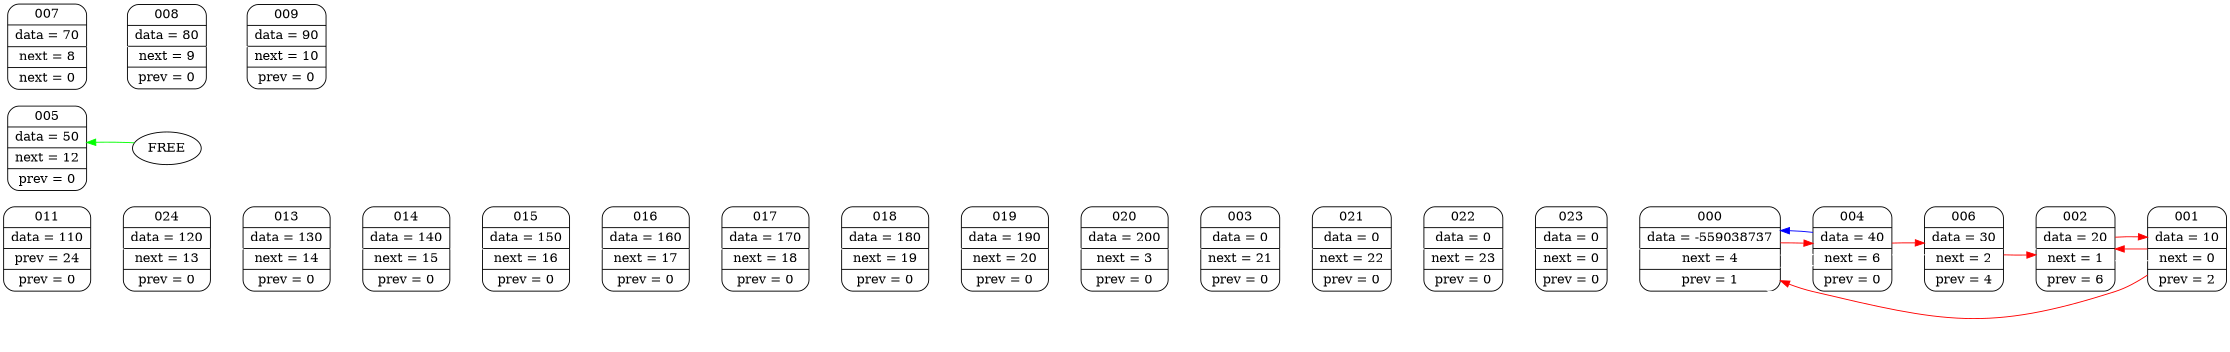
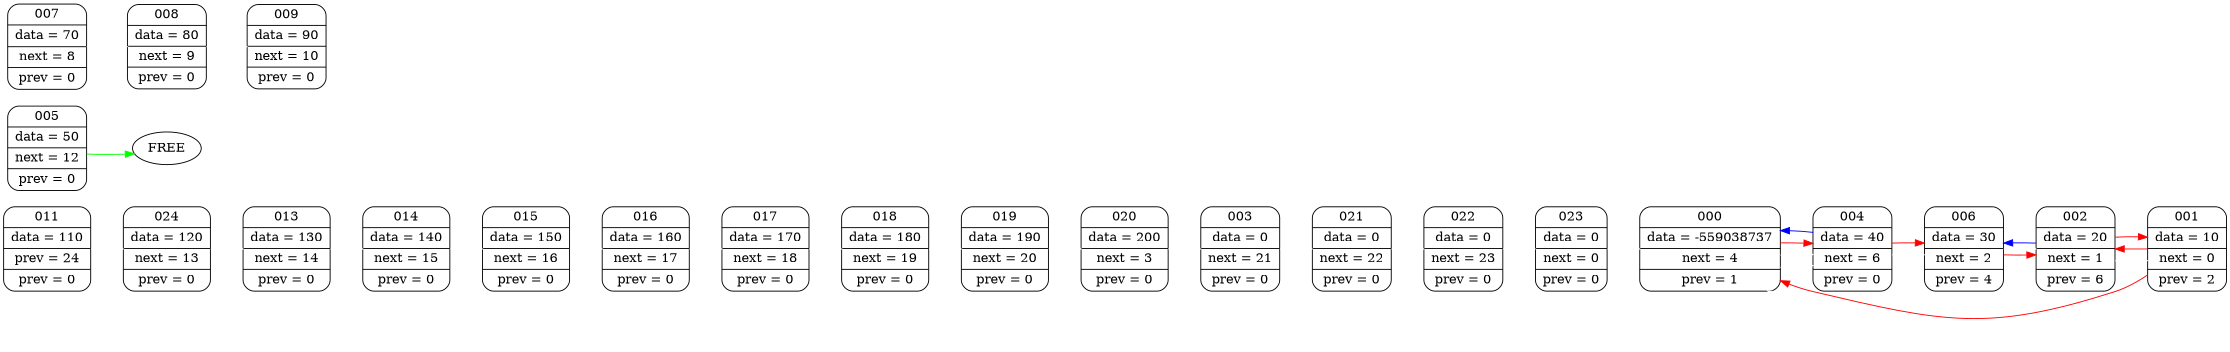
  digraph {
    rankdir=LR
    node [shape=Mrecord]
    edge [color=white weight=1000]
    n1 [label=" {000} | {data = -559038737} | {next = 4} |{ prev = 1 }"]
    n2 [label=" {004} | {data = 40} | {next = 6} |{ prev = 0 }"]
    n3 [label=" {001} | {data = 10} | {next = 0} |{ prev = 2 }"]
    n4 [label=" {002} | {data = 20} | {next = 1} |{ prev = 6 }"]
    n5 [label=" {006} | {data = 30} | {next = 2} |{ prev = 4 }"]
    n6 [label=" {003} | {data = 0} | {next = 21} |{ prev = 0 }"]
    n7 [label=" {021} | {data = 0} | {next = 22} |{ prev = 0 }"]
    n8 [label=" {022} | {data = 0} | {next = 23} |{ prev = 0 }"]
    n9 [label=" {005} | {data = 50} | {next = 12} |{ prev = 0 }"]
-   n10 [label=" {007} | {data = 70} | {next = 8} |{ next = 0 }"]
+   n10 [label=" {007} | {data = 70} | {next = 8} |{ prev = 0 }"]
    n11 [label=" {008} | {data = 80} | {next = 9} |{ prev = 0 }"]
    n12 [label=" {009} | {data = 90} | {next = 10} |{ prev = 0 }"]
    n13 [label=" {011} | {data = 110} | {prev = 24} |{ prev = 0 }"]
    n14 [label=" {024} | {data = 120} | {next = 13} |{ prev = 0 }"]
    n15 [label=" {013} | {data = 130} | {next = 14} |{ prev = 0 }"]
    n16 [label=" {014} | {data = 140} | {next = 15} |{ prev = 0 }"]
    n17 [label=" {015} | {data = 150} | {next = 16} |{ prev = 0 }"]
    n18 [label=" {016} | {data = 160} | {next = 17} |{ prev = 0 }"]
    n19 [label=" {017} | {data = 170} | {next = 18} |{ prev = 0 }"]
    n20 [label=" {018} | {data = 180} | {next = 19} |{ prev = 0 }"]
    n21 [label=" {019} | {data = 190} | {next = 20} |{ prev = 0 }"]
    n22 [label=" {020} | {data = 200} | {next = 3} |{ prev = 0 }"]
    n23 [label=" {023} | {data = 0} | {next = 0} |{ prev = 0 }"]
    FREE [shape=""]
    n1 -> n2
    n1 -> n2
    n1 -> n2 [color=red weight=100]
    n2 -> n1 [color=blue weight=""]
    n2 -> n5
    n2 -> n5 [color=red weight=100]
    n3 -> n1
    n3 -> n1 [color=red weight=100]
    n3 -> n4 [color=red weight=""]
    n4 -> n3
    n4 -> n3 [color=red weight=100]
+   n4 -> n5 [color=blue weight=""]
    n5 -> n4
    n5 -> n4 [color=red weight=100]
    n6 -> n7
    n7 -> n8
    n8 -> n23
    n10 -> n11
    n11 -> n12
    n13 -> n14
    n14 -> n15
    n15 -> n16
    n16 -> n17
    n17 -> n18
    n18 -> n19
    n19 -> n20
    n20 -> n21
    n21 -> n22
    n22 -> n6
    n23 -> n1
-   FREE -> n9 [color=green weight=""]
+   n9 -> FREE [color=green weight=""]
  }
